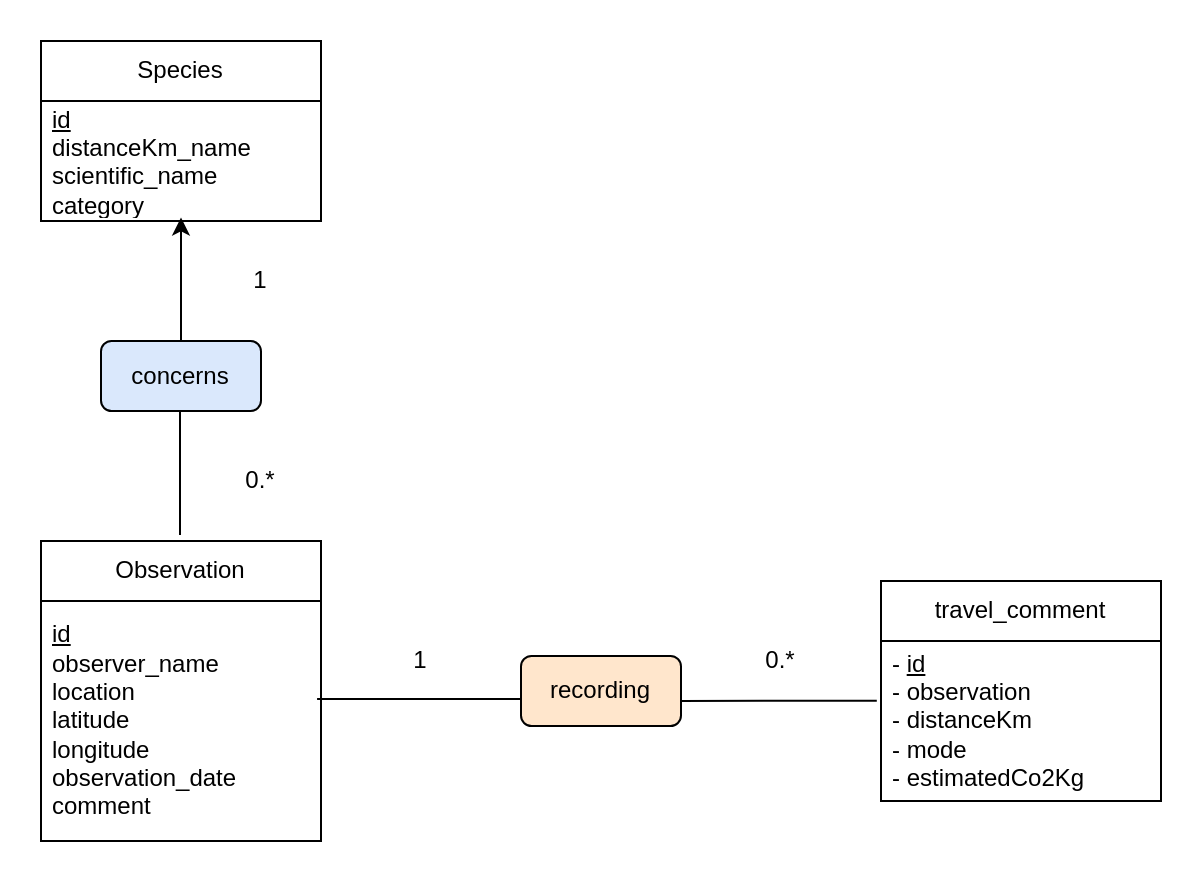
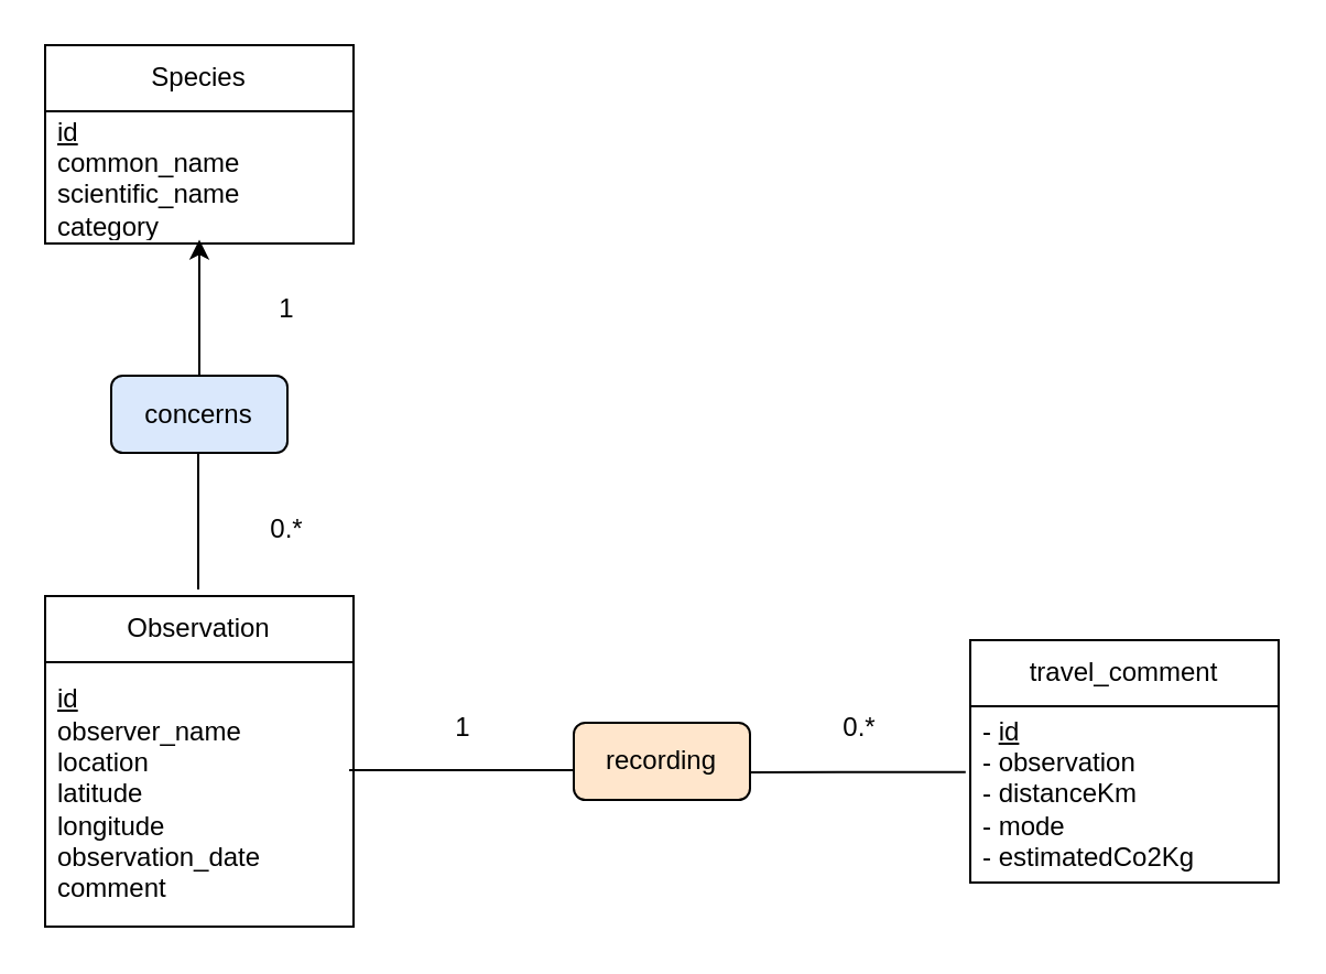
  <mxCell id="0" />
  <mxCell id="1" parent="0" />
  <mxCell id="2" value="Species" style="swimlane;fontStyle=0;childLayout=stackLayout;horizontal=1;startSize=30;horizontalStack=0;resizeParent=1;resizeParentMax=0;resizeLast=0;collapsible=1;marginBottom=0;whiteSpace=wrap;html=1;" parent="1" vertex="1"><mxGeometry x="20" y="20" width="140" height="90" as="geometry" /></mxCell>
- <mxCell id="3" value="&lt;div&gt;&lt;u&gt;id&lt;/u&gt;&lt;/div&gt;&lt;div&gt;distanceKm_name&lt;/div&gt;&lt;div&gt;scientific_name&lt;/div&gt;&lt;div&gt;category&lt;/div&gt;" style="text;strokeColor=none;fillColor=none;align=left;verticalAlign=middle;spacingLeft=4;spacingRight=4;overflow=hidden;points=[[0,0.5],[1,0.5]];portConstraint=eastwest;rotatable=0;whiteSpace=wrap;html=1;" parent="2" vertex="1"><mxGeometry y="30" width="140" height="60" as="geometry" /></mxCell>
+ <mxCell id="3" value="&lt;div&gt;&lt;u&gt;id&lt;/u&gt;&lt;/div&gt;&lt;div&gt;common_name&lt;/div&gt;&lt;div&gt;scientific_name&lt;/div&gt;&lt;div&gt;category&lt;/div&gt;" style="text;strokeColor=none;fillColor=none;align=left;verticalAlign=middle;spacingLeft=4;spacingRight=4;overflow=hidden;points=[[0,0.5],[1,0.5]];portConstraint=eastwest;rotatable=0;whiteSpace=wrap;html=1;" parent="2" vertex="1"><mxGeometry y="30" width="140" height="60" as="geometry" /></mxCell>
  <mxCell id="4" value="Observation" style="swimlane;fontStyle=0;childLayout=stackLayout;horizontal=1;startSize=30;horizontalStack=0;resizeParent=1;resizeParentMax=0;resizeLast=0;collapsible=1;marginBottom=0;whiteSpace=wrap;html=1;" parent="1" vertex="1"><mxGeometry x="20" y="270" width="140" height="150" as="geometry" /></mxCell>
  <mxCell id="5" value="&lt;div&gt;&lt;u&gt;id&lt;/u&gt;&lt;/div&gt;&lt;div&gt;observer_name&lt;/div&gt;&lt;div&gt;location&lt;/div&gt;&lt;div&gt;latitude&lt;/div&gt;&lt;div&gt;longitude&lt;/div&gt;&lt;div&gt;observation_date&lt;/div&gt;&lt;div&gt;comment&lt;/div&gt;" style="text;strokeColor=none;fillColor=none;align=left;verticalAlign=middle;spacingLeft=4;spacingRight=4;overflow=hidden;points=[[0,0.5],[1,0.5]];portConstraint=eastwest;rotatable=0;whiteSpace=wrap;html=1;" parent="4" vertex="1"><mxGeometry y="30" width="140" height="120" as="geometry" /></mxCell>
  <mxCell id="6" value="travel_comment" style="swimlane;fontStyle=0;childLayout=stackLayout;horizontal=1;startSize=30;horizontalStack=0;resizeParent=1;resizeParentMax=0;resizeLast=0;collapsible=1;marginBottom=0;whiteSpace=wrap;html=1;" parent="1" vertex="1"><mxGeometry x="440" y="290" width="140" height="110" as="geometry" /></mxCell>
  <mxCell id="7" value="&lt;div&gt;- &lt;u&gt;id&lt;/u&gt;&lt;/div&gt;&lt;div&gt;- observation&lt;/div&gt;&lt;div&gt;- distanceKm&lt;/div&gt;&lt;div&gt;- mode&lt;/div&gt;&lt;div&gt;- estimatedCo2Kg&lt;/div&gt;" style="text;strokeColor=none;fillColor=none;align=left;verticalAlign=middle;spacingLeft=4;spacingRight=4;overflow=hidden;points=[[0,0.5],[1,0.5]];portConstraint=eastwest;rotatable=0;whiteSpace=wrap;html=1;" parent="6" vertex="1"><mxGeometry y="30" width="140" height="80" as="geometry" /></mxCell>
  <mxCell id="8" value="recording" style="rounded=1;whiteSpace=wrap;html=1;fillColor=#ffe6cc;" parent="1" vertex="1"><mxGeometry x="260" y="327.5" width="80" height="35" as="geometry" /></mxCell>
  <mxCell id="9" value="" style="endArrow=none;html=1;rounded=0;exitX=0.986;exitY=0.408;exitDx=0;exitDy=0;exitPerimeter=0;" parent="1" source="5" edge="1"><mxGeometry width="50" height="50" relative="1" as="geometry"><mxPoint x="170" y="340" as="sourcePoint" /><mxPoint x="260" y="349" as="targetPoint" /></mxGeometry></mxCell>
  <mxCell id="10" value="" style="endArrow=none;html=1;rounded=0;entryX=-0.015;entryY=0.373;entryDx=0;entryDy=0;entryPerimeter=0;" parent="1" target="7" edge="1"><mxGeometry width="50" height="50" relative="1" as="geometry"><mxPoint x="340" y="350" as="sourcePoint" /><mxPoint x="420" y="350" as="targetPoint" /></mxGeometry></mxCell>
  <mxCell id="11" value="1" style="text;html=1;align=center;verticalAlign=middle;whiteSpace=wrap;rounded=0;" parent="1" vertex="1"><mxGeometry x="190" y="320" width="40" height="20" as="geometry" /></mxCell>
  <mxCell id="12" value="0.*" style="text;html=1;align=center;verticalAlign=middle;whiteSpace=wrap;rounded=0;" parent="1" vertex="1"><mxGeometry x="370" y="320" width="40" height="20" as="geometry" /></mxCell>
  <mxCell id="13" value="concerns" style="rounded=1;whiteSpace=wrap;html=1;fillColor=#dae8fc;" parent="1" vertex="1"><mxGeometry x="50" y="170" width="80" height="35" as="geometry" /></mxCell>
  <mxCell id="14" value="" style="endArrow=classic;html=1;rounded=0;exitX=0.5;exitY=0;exitDx=0;exitDy=0;entryX=0.5;entryY=0.97;entryDx=0;entryDy=0;entryPerimeter=0;" parent="1" source="13" target="3" edge="1"><mxGeometry width="50" height="50" relative="1" as="geometry"><mxPoint x="250" y="280" as="sourcePoint" /><mxPoint x="300" y="230" as="targetPoint" /></mxGeometry></mxCell>
  <mxCell id="15" value="" style="endArrow=none;html=1;rounded=0;exitX=0.5;exitY=0;exitDx=0;exitDy=0;entryX=0.5;entryY=0.97;entryDx=0;entryDy=0;entryPerimeter=0;" parent="1" edge="1"><mxGeometry width="50" height="50" relative="1" as="geometry"><mxPoint x="89.5" y="267" as="sourcePoint" /><mxPoint x="89.5" y="205" as="targetPoint" /></mxGeometry></mxCell>
  <mxCell id="16" value="1" style="text;html=1;align=center;verticalAlign=middle;whiteSpace=wrap;rounded=0;" parent="1" vertex="1"><mxGeometry x="110" y="130" width="40" height="20" as="geometry" /></mxCell>
  <mxCell id="17" value="0.*" style="text;html=1;align=center;verticalAlign=middle;whiteSpace=wrap;rounded=0;" parent="1" vertex="1"><mxGeometry x="110" y="230" width="40" height="20" as="geometry" /></mxCell>
